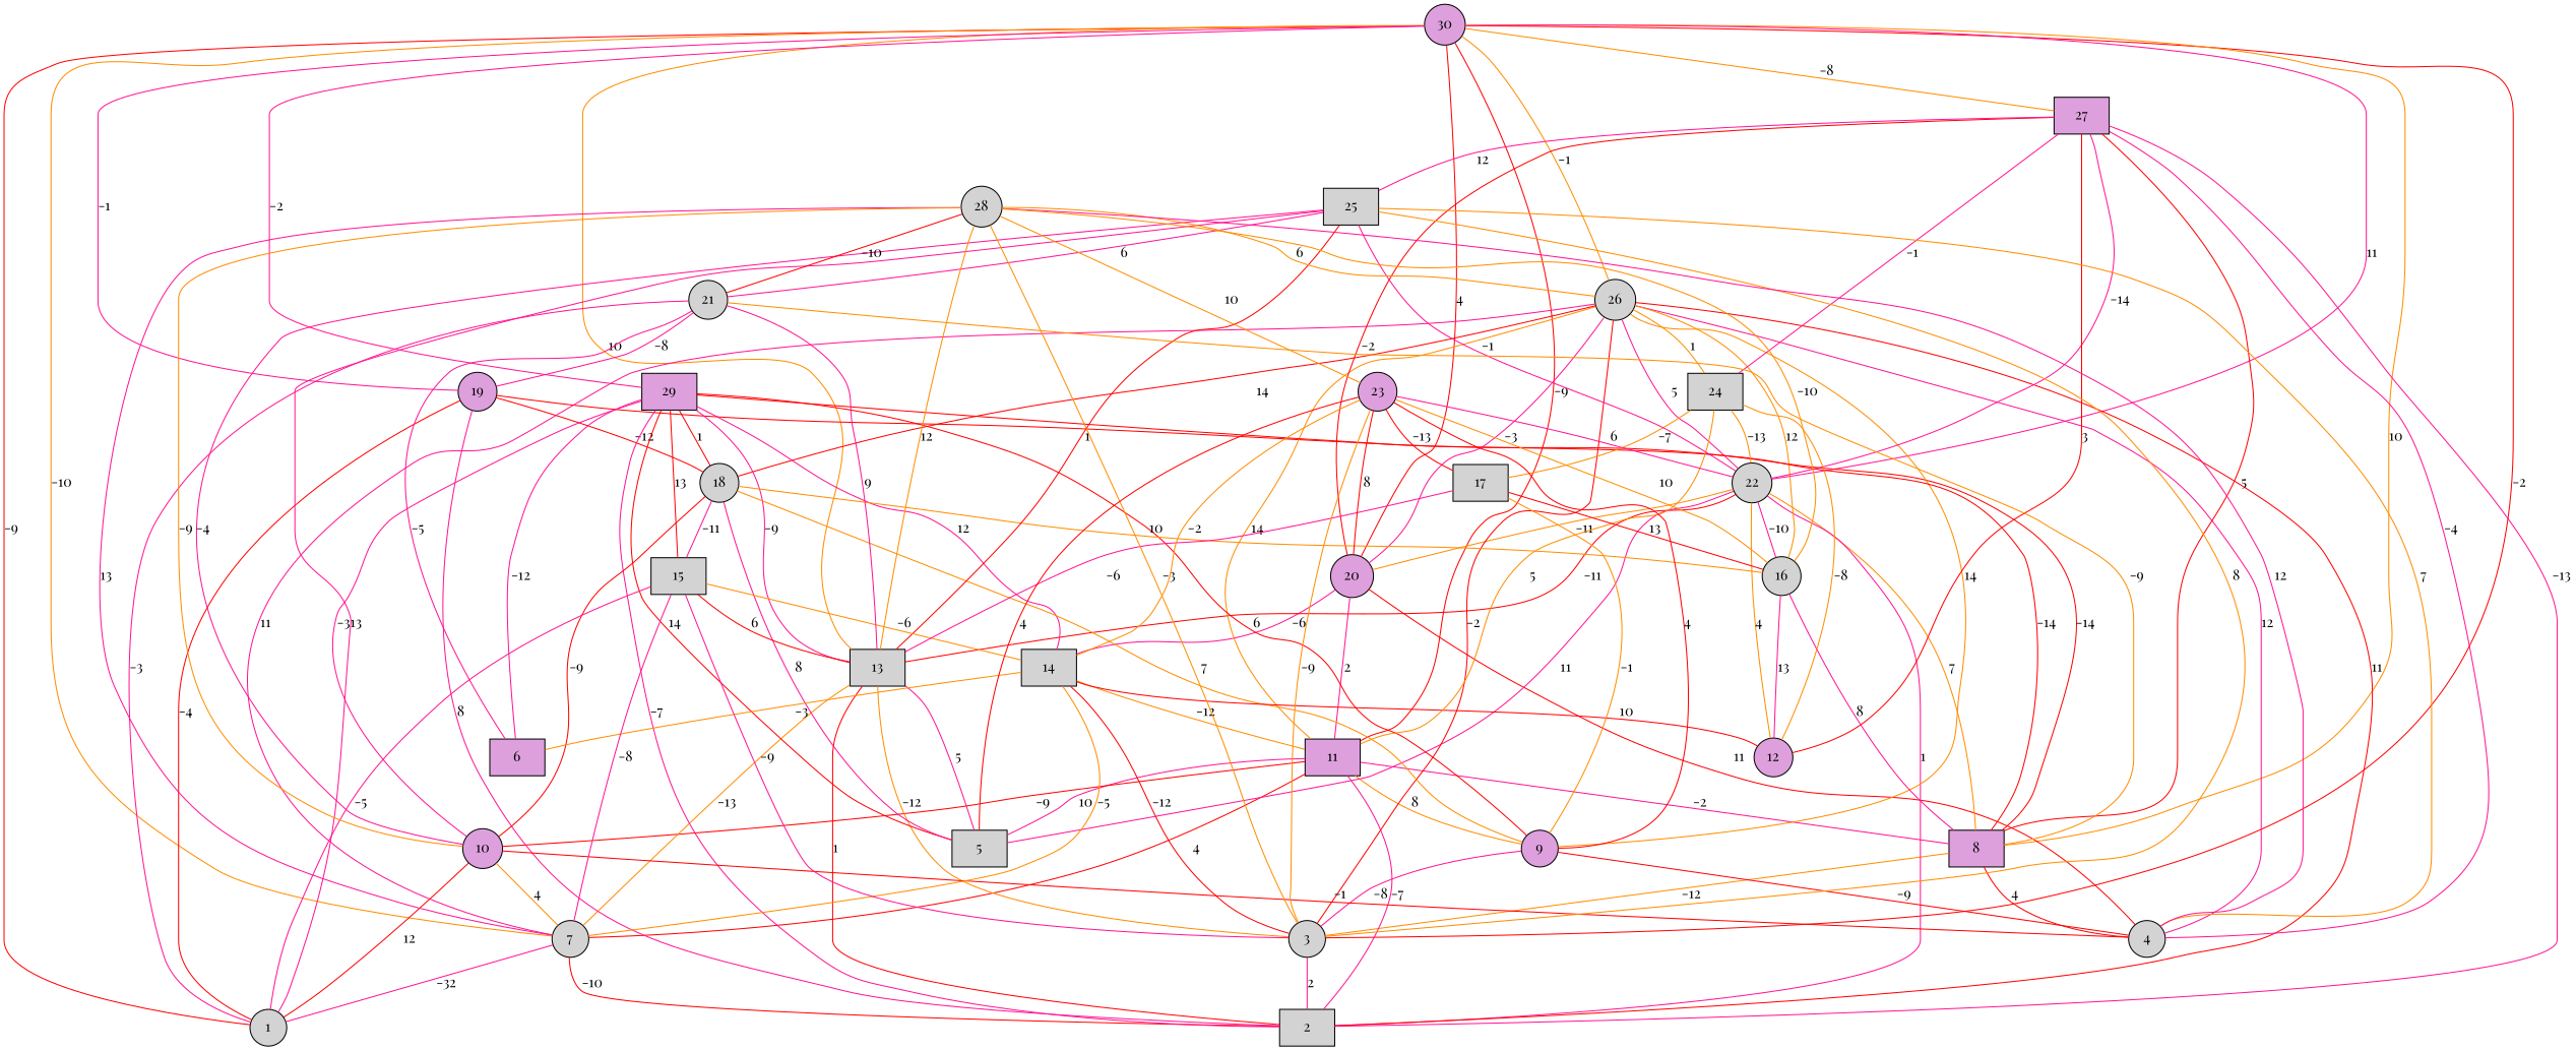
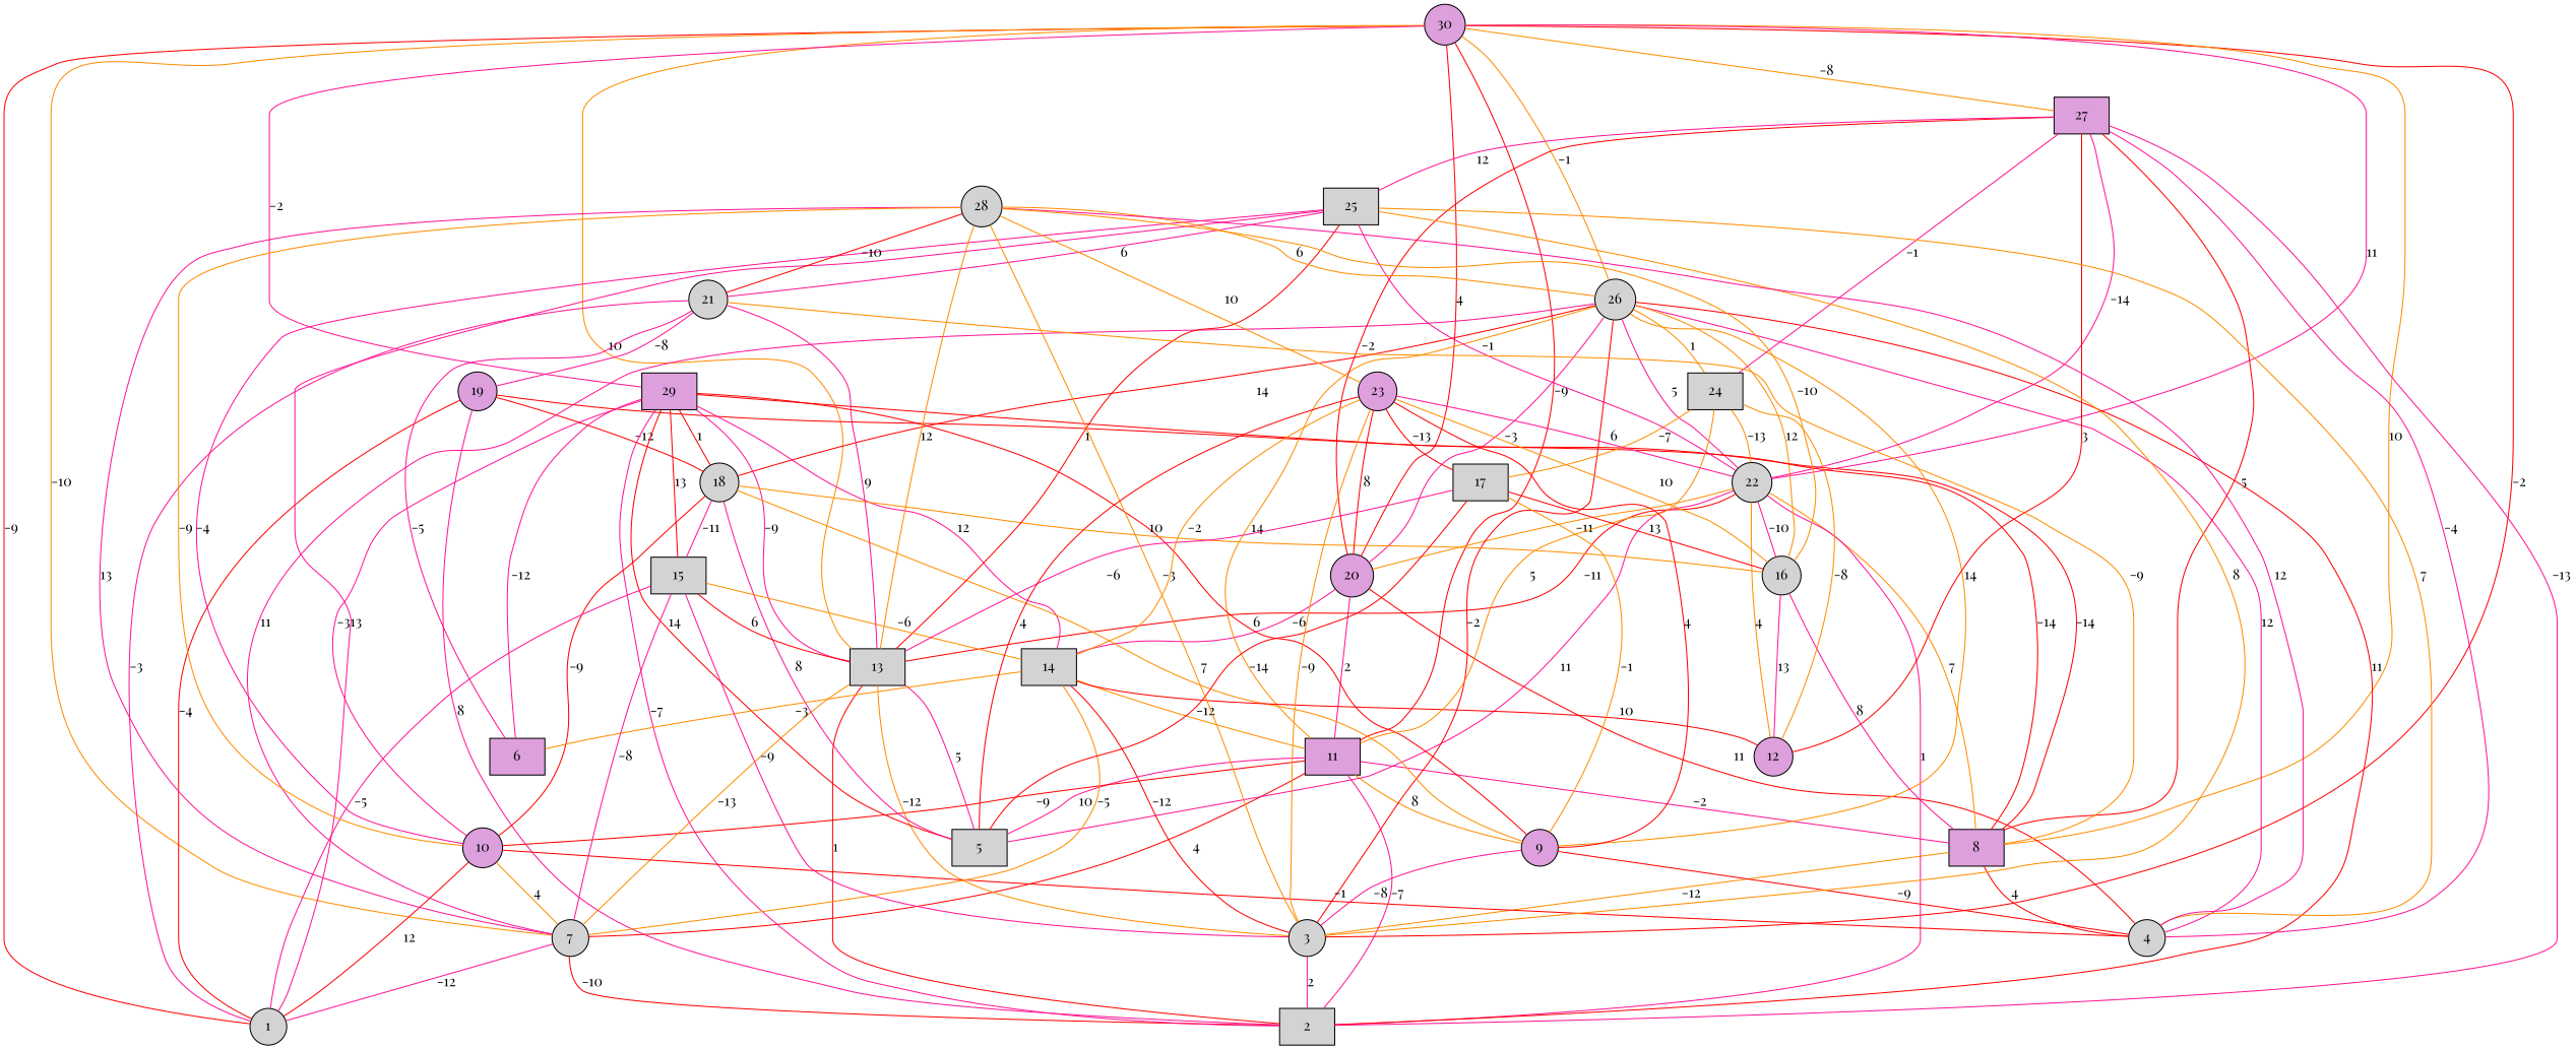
  graph {
    fontname="Playfair Display"
    node [fillcolor=lightgrey fontname="Playfair Display" shape=circle style=filled]
    edge [color=deeppink fontname="Playfair Display"]
    30 [fillcolor=plum]
    1
    3
    7
    8 [fillcolor=plum shape=box]
    11 [fillcolor=plum shape=box]
    13 [shape=box]
    19 [fillcolor=plum]
    20 [fillcolor=plum]
    22
    26
    27 [fillcolor=plum shape=box]
    29 [fillcolor=plum shape=box]
    2 [shape=box]
    4
    5 [shape=box]
    9 [fillcolor=plum]
    10 [fillcolor=plum]
    18
    14 [shape=box]
    16
    12 [fillcolor=plum]
    24 [shape=box]
    25 [shape=box]
    6 [fillcolor=plum shape=box]
    15 [shape=box]
    17 [shape=box]
    21
    28
    23 [fillcolor=plum]
    30 -- 1 [color=red label=-9]
    30 -- 3 [color=red label=-2]
    30 -- 7 [color=darkorange label=-10]
    30 -- 8 [color=darkorange label=10]
    30 -- 11 [color=red label=-9]
    30 -- 13 [color=darkorange label=10]
-   30 -- 19 [label=-1]
    30 -- 20 [color=red label=4]
    30 -- 22 [label=11]
    30 -- 26 [color=darkorange label=-1]
    30 -- 27 [color=darkorange label=-8]
    30 -- 29 [label=-2]
    3 -- 2 [label=2]
-   7 -- 1 [label=-32]
+   7 -- 1 [label=-12]
    7 -- 2 [color=red label=-10]
    8 -- 3 [color=darkorange label=-12]
    8 -- 4 [color=red label=4]
    11 -- 7 [color=red label=4]
    11 -- 8 [label=-2]
    11 -- 2 [label=-7]
    11 -- 5 [label=10]
    11 -- 9 [color=darkorange label=8]
    11 -- 10 [color=red label=-9]
    13 -- 3 [color=darkorange label=-12]
    13 -- 7 [color=darkorange label=-13]
    13 -- 2 [color=red label=1]
    13 -- 5 [label=5]
    19 -- 1 [color=red label=-4]
    19 -- 8 [color=red label=-14]
    19 -- 2 [label=8]
    19 -- 18 [color=red label=-12]
    20 -- 11 [label=2]
    20 -- 4 [color=red label=11]
    20 -- 14 [label=-6]
    22 -- 8 [color=darkorange label=7]
    22 -- 13 [color=red label=-11]
    22 -- 20 [color=darkorange label=-11]
    22 -- 2 [label=1]
    22 -- 5 [label=11]
    22 -- 16 [label=-10]
    22 -- 12 [color=darkorange label=4]
    26 -- 3 [color=red label=-2]
    26 -- 7 [label=11]
    26 -- 11 [color=darkorange label=14]
    26 -- 20 [label=-3]
    26 -- 22 [label=5]
    26 -- 2 [color=red label=11]
    26 -- 4 [label=12]
    26 -- 9 [color=darkorange label=14]
    26 -- 18 [color=red label=14]
    26 -- 16 [color=darkorange label=12]
    26 -- 24 [color=darkorange label=1]
    27 -- 8 [color=red label=5]
    27 -- 20 [color=red label=-2]
    27 -- 22 [label=-14]
    27 -- 2 [label=-13]
    27 -- 4 [label=-4]
    27 -- 12 [color=red label=3]
    27 -- 24 [label=-1]
    27 -- 25 [label=12]
    29 -- 8 [color=red label=-14]
    29 -- 13 [label=-9]
    29 -- 2 [label=-7]
    29 -- 5 [color=red label=14]
    29 -- 9 [color=red label=6]
    29 -- 10 [label=-3]
    29 -- 18 [color=red label=1]
    29 -- 14 [label=12]
    29 -- 6 [label=-12]
    29 -- 15 [color=red label=13]
    9 -- 3 [label=-8]
    9 -- 4 [color=red label=-9]
    10 -- 1 [color=red label=12]
    10 -- 7 [color=darkorange label=4]
    10 -- 4 [color=red label=-1]
    18 -- 5 [label=8]
    18 -- 9 [color=darkorange label=7]
    18 -- 10 [color=red label=-9]
    18 -- 16 [color=darkorange label=10]
    18 -- 15 [label=-11]
    14 -- 3 [color=red label=-12]
    14 -- 7 [color=darkorange label=-5]
    14 -- 11 [color=darkorange label=-12]
    14 -- 12 [color=red label=10]
    14 -- 6 [color=darkorange label=-3]
    16 -- 8 [label=8]
    16 -- 12 [label=13]
    24 -- 11 [color=darkorange label=5]
    24 -- 22 [color=darkorange label=-13]
    24 -- 12 [color=darkorange label=-8]
    24 -- 17 [color=darkorange label=-7]
    25 -- 1 [label=13]
    25 -- 3 [color=darkorange label=8]
    25 -- 13 [color=red label=1]
    25 -- 22 [label=-1]
    25 -- 4 [color=darkorange label=7]
    25 -- 10 [label=-4]
    25 -- 21 [label=6]
    15 -- 1 [label=-5]
    15 -- 3 [label=-9]
    15 -- 7 [label=-8]
    15 -- 13 [color=red label=6]
    15 -- 14 [color=darkorange label=-6]
    17 -- 13 [label=-6]
+   17 -- 5 [color=red label=-14]
    17 -- 9 [color=darkorange label=-1]
    17 -- 16 [color=red label=13]
    21 -- 1 [label=-3]
    21 -- 8 [color=darkorange label=-9]
    21 -- 13 [label=9]
    21 -- 19 [label=-8]
    21 -- 6 [label=-5]
    28 -- 3 [color=darkorange label=-3]
    28 -- 7 [label=13]
    28 -- 13 [color=darkorange label=12]
    28 -- 26 [color=darkorange label=6]
    28 -- 4 [label=12]
    28 -- 10 [color=darkorange label=-9]
    28 -- 16 [color=darkorange label=-10]
    28 -- 21 [color=red label=-10]
    28 -- 23 [color=darkorange label=10]
    23 -- 3 [color=darkorange label=-9]
    23 -- 20 [color=red label=8]
    23 -- 22 [label=6]
    23 -- 5 [color=red label=4]
    23 -- 9 [color=red label=4]
    23 -- 14 [color=darkorange label=-2]
    23 -- 16 [color=darkorange label=10]
    23 -- 17 [color=red label=-13]
  }
